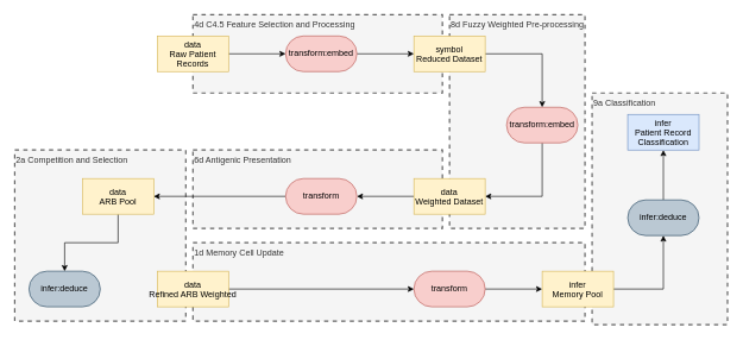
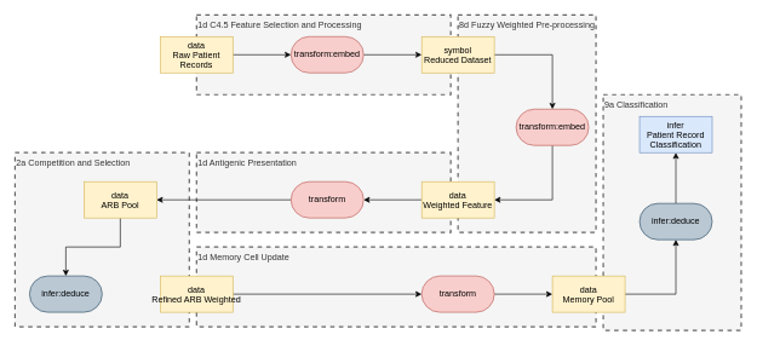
  <mxCell id="0" />
  <mxCell id="1" parent="0" />
  <mxCell id="2" value="9a Classification" style="text;html=1;align=left;verticalAlign=top;whiteSpace=wrap;rounded=0;dashed=1;fillColor=#f5f5f5;fontColor=#333333;strokeColor=#666666;strokeWidth=2;" name="text" vertex="1" parent="1"><mxGeometry x="830" y="130" width="190" height="325" as="geometry" /></mxCell>
  <mxCell id="3" value="1d Memory Cell Update" style="text;html=1;align=left;verticalAlign=top;whiteSpace=wrap;rounded=0;dashed=1;fillColor=#f5f5f5;fontColor=#333333;strokeColor=#666666;strokeWidth=2;" name="text" vertex="1" parent="1"><mxGeometry x="270" y="340" width="550" height="110" as="geometry" /></mxCell>
  <mxCell id="4" value="2a Competition and Selection" style="text;html=1;align=left;verticalAlign=top;whiteSpace=wrap;rounded=0;dashed=1;fillColor=#f5f5f5;fontColor=#333333;strokeColor=#666666;strokeWidth=2;" name="text" vertex="1" parent="1"><mxGeometry x="20" y="210" width="240" height="240" as="geometry" /></mxCell>
- <mxCell id="5" value="6d Antigenic Presentation" style="text;html=1;align=left;verticalAlign=top;whiteSpace=wrap;rounded=0;dashed=1;fillColor=#f5f5f5;fontColor=#333333;strokeColor=#666666;strokeWidth=2;" name="text" vertex="1" parent="1"><mxGeometry x="270" y="210" width="350" height="110" as="geometry" /></mxCell>
+ <mxCell id="5" value="1d Antigenic Presentation" style="text;html=1;align=left;verticalAlign=top;whiteSpace=wrap;rounded=0;dashed=1;fillColor=#f5f5f5;fontColor=#333333;strokeColor=#666666;strokeWidth=2;" name="text" vertex="1" parent="1"><mxGeometry x="270" y="210" width="350" height="110" as="geometry" /></mxCell>
  <mxCell id="6" value="8d Fuzzy Weighted Pre-processing" style="text;html=1;align=left;verticalAlign=top;whiteSpace=wrap;rounded=0;dashed=1;fillColor=#f5f5f5;fontColor=#333333;strokeColor=#666666;strokeWidth=2;" name="text" vertex="1" parent="1"><mxGeometry x="630" y="20" width="190" height="300" as="geometry" /></mxCell>
- <mxCell id="7" value="4d C4.5 Feature Selection and Processing" style="text;html=1;align=left;verticalAlign=top;whiteSpace=wrap;rounded=0;dashed=1;fillColor=#f5f5f5;fontColor=#333333;strokeColor=#666666;strokeWidth=2;" name="text" vertex="1" parent="1"><mxGeometry x="270" y="20" width="350" height="110" as="geometry" /></mxCell>
+ <mxCell id="7" value="1d C4.5 Feature Selection and Processing" style="text;html=1;align=left;verticalAlign=top;whiteSpace=wrap;rounded=0;dashed=1;fillColor=#f5f5f5;fontColor=#333333;strokeColor=#666666;strokeWidth=2;" name="text" vertex="1" parent="1"><mxGeometry x="270" y="20" width="350" height="110" as="geometry" /></mxCell>
  <mxCell id="8" style="edgeStyle=orthogonalEdgeStyle;rounded=0;orthogonalLoop=1;jettySize=auto;html=1;exitX=1;exitY=0.5;exitDx=0;exitDy=0;entryX=0;entryY=0.5;entryDx=0;entryDy=0;" edge="1" parent="1" source="9" target="11"><mxGeometry relative="1" as="geometry" /></mxCell>
  <mxCell id="9" value="data&#10;Raw Patient&#10;Records" style="rectangle;fillColor=#fff2cc;strokeColor=#d6b656;" name="data" vertex="1" parent="1"><mxGeometry x="220" y="50" width="100" height="50" as="geometry" /></mxCell>
  <mxCell id="10" style="edgeStyle=orthogonalEdgeStyle;rounded=0;orthogonalLoop=1;jettySize=auto;html=1;exitX=1;exitY=0.5;exitDx=0;exitDy=0;" edge="1" source="11" target="13" parent="1"><mxGeometry relative="1" as="geometry" /></mxCell>
  <mxCell id="11" value="transform:embed" style="rounded=1;whiteSpace=wrap;html=1;arcSize=50;fillColor=#f8cecc;strokeColor=#b85450;" name="transform" vertex="1" parent="1"><mxGeometry x="400" y="50" width="100" height="50" as="geometry" /></mxCell>
  <mxCell id="12" style="edgeStyle=orthogonalEdgeStyle;rounded=0;orthogonalLoop=1;jettySize=auto;html=1;exitX=1;exitY=0.5;exitDx=0;exitDy=0;entryX=0.5;entryY=0;entryDx=0;entryDy=0;" edge="1" parent="1" source="13" target="15"><mxGeometry relative="1" as="geometry" /></mxCell>
  <mxCell id="13" value="symbol&#10;Reduced Dataset" style="rectangle;fillColor=#fff2cc;strokeColor=#d6b656;" name="data" vertex="1" parent="1"><mxGeometry x="580" y="50" width="100" height="50" as="geometry" /></mxCell>
  <mxCell id="14" style="edgeStyle=orthogonalEdgeStyle;rounded=0;orthogonalLoop=1;jettySize=auto;html=1;exitX=0.5;exitY=1;exitDx=0;exitDy=0;entryX=1;entryY=0.5;entryDx=0;entryDy=0;" edge="1" parent="1" source="15" target="17"><mxGeometry relative="1" as="geometry" /></mxCell>
  <mxCell id="15" value="transform:embed" style="rounded=1;whiteSpace=wrap;html=1;arcSize=50;fillColor=#f8cecc;strokeColor=#b85450;" name="transform" vertex="1" parent="1"><mxGeometry x="710" y="150" width="100" height="50" as="geometry" /></mxCell>
  <mxCell id="16" style="edgeStyle=orthogonalEdgeStyle;rounded=0;orthogonalLoop=1;jettySize=auto;html=1;exitX=0;exitY=0.5;exitDx=0;exitDy=0;entryX=1;entryY=0.5;entryDx=0;entryDy=0;" edge="1" parent="1" source="17" target="19"><mxGeometry relative="1" as="geometry" /></mxCell>
- <mxCell id="17" value="data&#10;Weighted Dataset" style="rectangle;fillColor=#fff2cc;strokeColor=#d6b656;" name="data" vertex="1" parent="1"><mxGeometry x="580" y="250" width="100" height="50" as="geometry" /></mxCell>
+ <mxCell id="17" value="data&#10;Weighted Feature" style="rectangle;fillColor=#fff2cc;strokeColor=#d6b656;" name="data" vertex="1" parent="1"><mxGeometry x="580" y="250" width="100" height="50" as="geometry" /></mxCell>
  <mxCell id="18" style="edgeStyle=orthogonalEdgeStyle;rounded=0;orthogonalLoop=1;jettySize=auto;html=1;exitX=0;exitY=0.5;exitDx=0;exitDy=0;entryX=1;entryY=0.5;entryDx=0;entryDy=0;" edge="1" parent="1" source="19" target="21"><mxGeometry relative="1" as="geometry" /></mxCell>
  <mxCell id="19" value="transform" style="rounded=1;whiteSpace=wrap;html=1;arcSize=50;fillColor=#f8cecc;strokeColor=#b85450;" name="transform" vertex="1" parent="1"><mxGeometry x="400" y="250" width="100" height="50" as="geometry" /></mxCell>
  <mxCell id="20" style="edgeStyle=orthogonalEdgeStyle;rounded=0;orthogonalLoop=1;jettySize=auto;html=1;exitX=0.5;exitY=1;exitDx=0;exitDy=0;entryX=0.5;entryY=0;entryDx=0;entryDy=0;" edge="1" parent="1" source="21" target="22"><mxGeometry relative="1" as="geometry" /></mxCell>
  <mxCell id="21" value="data&#10;ARB Pool" style="rectangle;fillColor=#fff2cc;strokeColor=#d6b656;" name="data" vertex="1" parent="1"><mxGeometry x="115" y="250" width="100" height="50" as="geometry" /></mxCell>
  <mxCell id="22" value="infer:deduce" style="rounded=1;whiteSpace=wrap;html=1;arcSize=50;fillColor=#bac8d3;strokeColor=#23445d;" name="infer:deduce" vertex="1" parent="1"><mxGeometry x="40" y="380" width="100" height="50" as="geometry" /></mxCell>
  <mxCell id="23" style="edgeStyle=orthogonalEdgeStyle;rounded=0;orthogonalLoop=1;jettySize=auto;html=1;exitX=1;exitY=0.5;exitDx=0;exitDy=0;entryX=0;entryY=0.5;entryDx=0;entryDy=0;" edge="1" parent="1" source="24" target="26"><mxGeometry relative="1" as="geometry" /></mxCell>
  <mxCell id="24" value="data&#10;Refined ARB Weighted" style="rectangle;fillColor=#fff2cc;strokeColor=#d6b656;" name="data" vertex="1" parent="1"><mxGeometry x="220" y="380" width="100" height="50" as="geometry" /></mxCell>
  <mxCell id="25" style="edgeStyle=orthogonalEdgeStyle;rounded=0;orthogonalLoop=1;jettySize=auto;html=1;exitX=1;exitY=0.5;exitDx=0;exitDy=0;entryX=0;entryY=0.5;entryDx=0;entryDy=0;" edge="1" parent="1" source="26" target="28"><mxGeometry relative="1" as="geometry" /></mxCell>
  <mxCell id="26" value="transform" style="rounded=1;whiteSpace=wrap;html=1;arcSize=50;fillColor=#f8cecc;strokeColor=#b85450;" name="transform" vertex="1" parent="1"><mxGeometry x="580" y="380" width="100" height="50" as="geometry" /></mxCell>
  <mxCell id="27" style="edgeStyle=orthogonalEdgeStyle;rounded=0;orthogonalLoop=1;jettySize=auto;html=1;exitX=1;exitY=0.5;exitDx=0;exitDy=0;entryX=0.5;entryY=1;entryDx=0;entryDy=0;" edge="1" parent="1" source="28" target="30"><mxGeometry relative="1" as="geometry" /></mxCell>
- <mxCell id="28" value="infer&#10;Memory Pool" style="rectangle;fillColor=#fff2cc;strokeColor=#d6b656;" name="data" vertex="1" parent="1"><mxGeometry x="760" y="380" width="100" height="50" as="geometry" /></mxCell>
+ <mxCell id="28" value="data&#10;Memory Pool" style="rectangle;fillColor=#fff2cc;strokeColor=#d6b656;" name="data" vertex="1" parent="1"><mxGeometry x="760" y="380" width="100" height="50" as="geometry" /></mxCell>
  <mxCell id="29" style="edgeStyle=orthogonalEdgeStyle;rounded=0;orthogonalLoop=1;jettySize=auto;html=1;exitX=0.5;exitY=0;exitDx=0;exitDy=0;entryX=0.5;entryY=1;entryDx=0;entryDy=0;" edge="1" parent="1" source="30" target="31"><mxGeometry relative="1" as="geometry" /></mxCell>
  <mxCell id="30" value="infer:deduce" style="rounded=1;whiteSpace=wrap;html=1;arcSize=50;fillColor=#bac8d3;strokeColor=#23445d;" name="infer:deduce" vertex="1" parent="1"><mxGeometry x="880" y="280" width="100" height="50" as="geometry" /></mxCell>
  <mxCell id="31" value="infer&#10;Patient Record&#10;Classification" style="rectangle;fillColor=#dae8fc;strokeColor=#6c8ebf;" name="symbol" vertex="1" parent="1"><mxGeometry x="880" y="160" width="100" height="50" as="geometry" /></mxCell>
